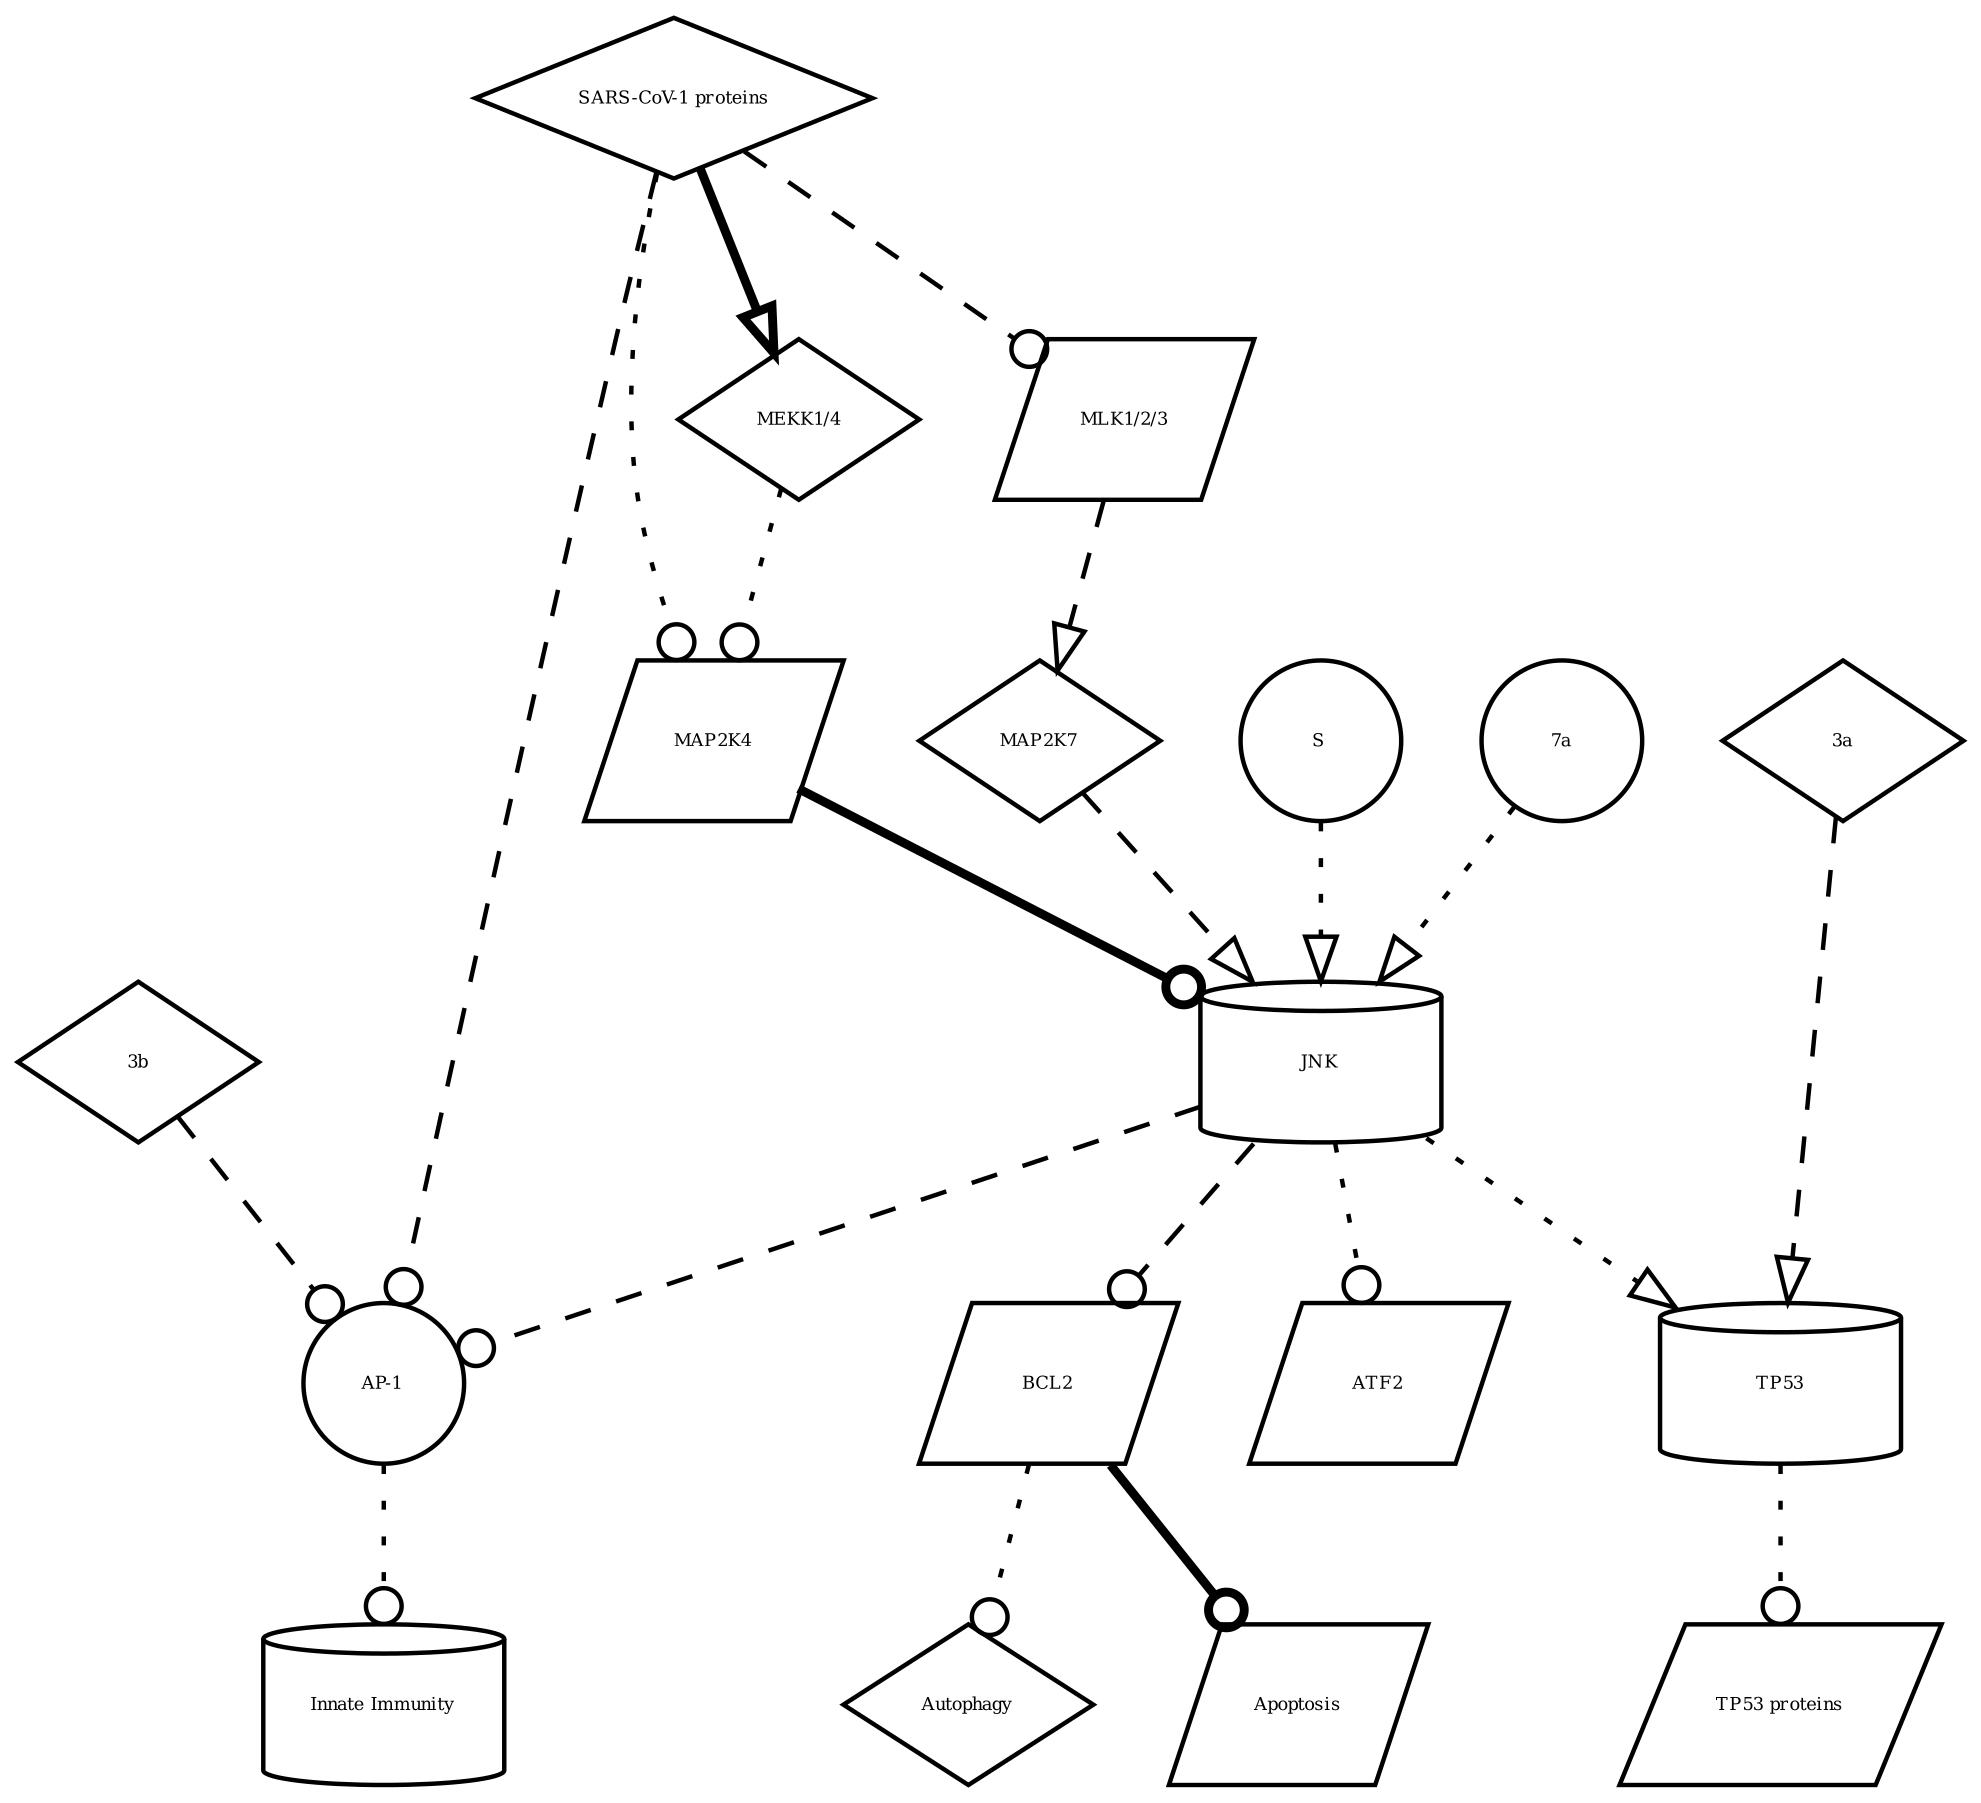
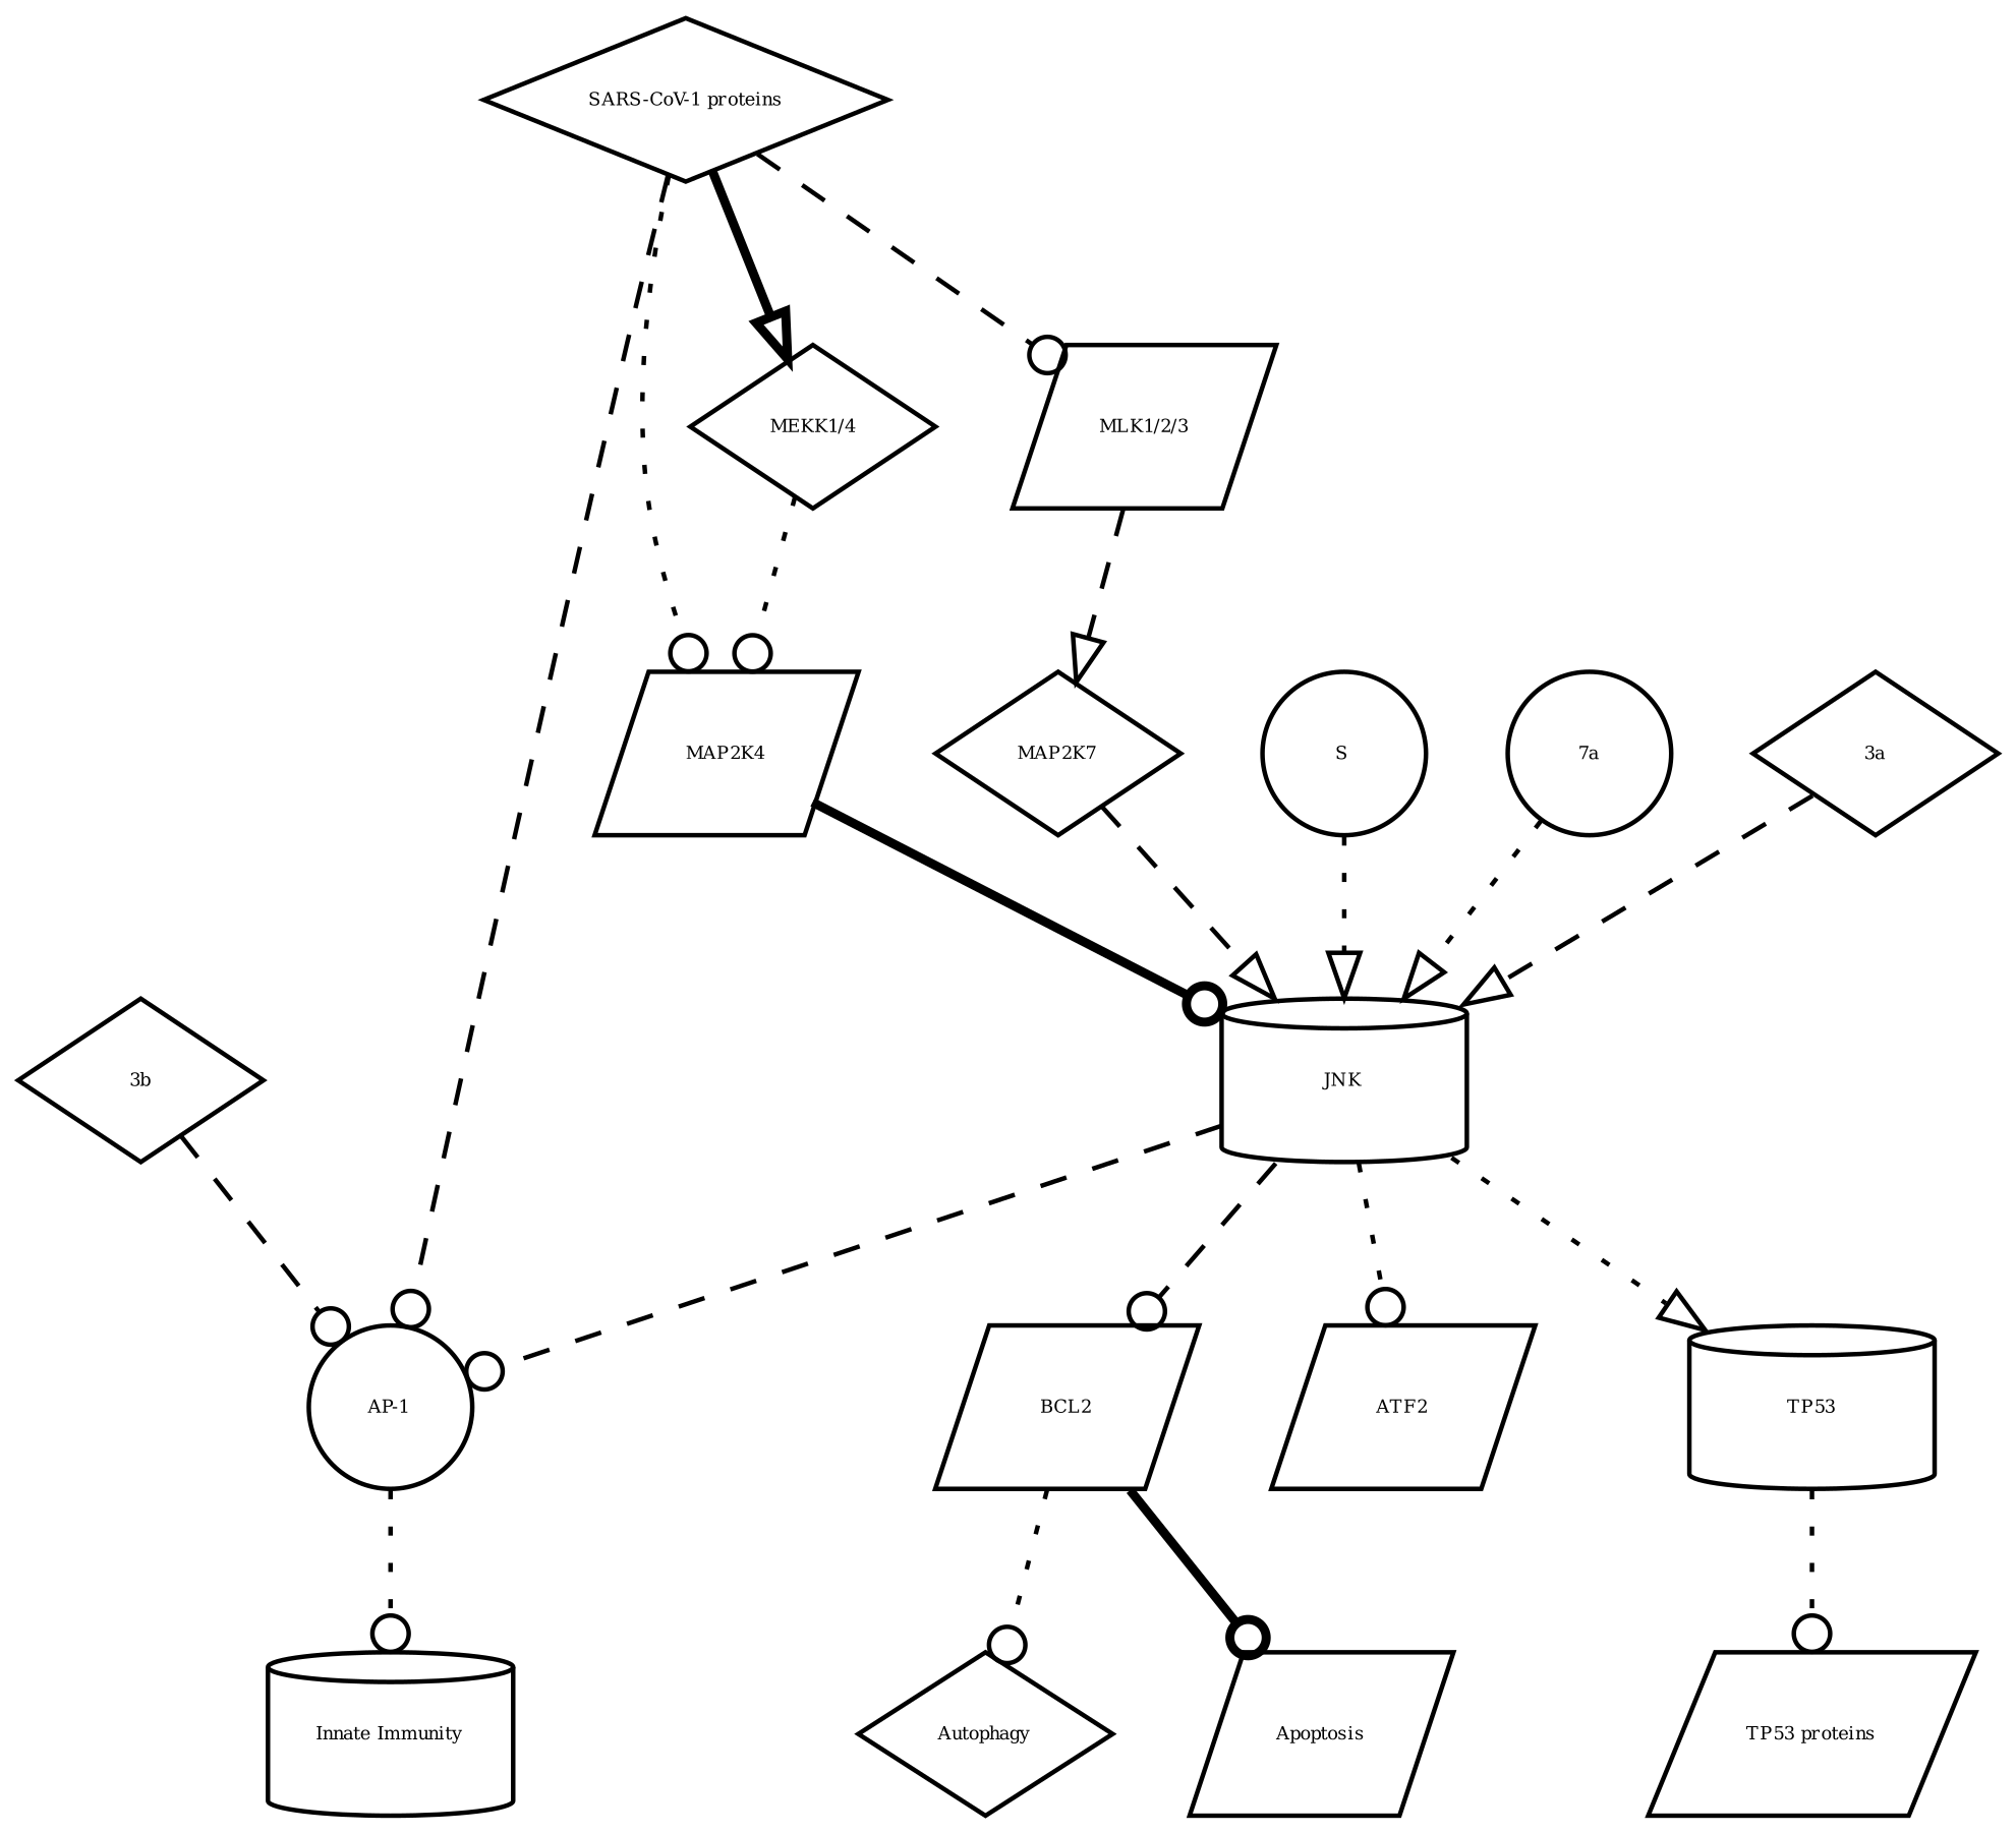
  strict digraph {
    node [bipartite=0 cls=macromolecule fontsize=4 shape=parallelogram]
    edge [arrowhead=odot interaction_type=stimulation style=dotted annotation="urn_miriam_pubmed_31226023|urn_miriam_taxonomy_694009|urn_miriam_taxonomy_392815"]
    n1 [annotation=urn_miriam_ncbigene_596 label=BCL2]
    n2 [annotation="urn_miriam_obo.go_GO%3A0006914" cls=phenotype label=Autophagy shape=diamond]
    n3 [annotation="urn_miriam_obo.go_GO%3A0006915" cls=phenotype label=Apoptosis]
    n4 [cls=complex label="AP-1" shape=circle]
    n5 [annotation="urn_miriam_obo.go_GO%3A0045087" cls=phenotype label="Innate Immunity" shape=cylinder]
    n6 [annotation=urn_miriam_ncbigene_7157 label=TP53 shape=cylinder]
    n7 [annotation="urn_miriam_obo.go_GO%3A0072331" cls=phenotype label="TP53 proteins"]
    n8 [cls=complex label=JNK shape=cylinder]
    n9 [annotation=urn_miriam_ncbigene_1386 label=ATF2]
    n10 [annotation=urn_miriam_ncbigene_5609 label=MAP2K7 shape=diamond]
    n11 [label=S shape=circle]
    n12 [annotation=urn_miriam_ncbigene_6416 label=MAP2K4]
    n13 [label="3b" shape=diamond]
    n14 [cls=complex label="SARS-CoV-1 proteins" shape=diamond]
    n15 [cls=complex label="MLK1/2/3"]
    n16 [cls=complex label="MEKK1/4" shape=diamond]
    n17 [label="3a" shape=diamond]
    n18 [label="7a" shape=circle]
    n1 -> n2 [interaction_type="necessary stimulation" annotation=""]
    n1 -> n3 [interaction_type=inhibition style=bold annotation=""]
    n4 -> n5 [interaction_type="necessary stimulation" annotation=""]
    n6 -> n7 [interaction_type="necessary stimulation" annotation=""]
    n8 -> n1 [annotation=urn_miriam_pubmed_10567572 style=dashed]
    n8 -> n4 [annotation="urn_miriam_pubmed_21561061|urn_miriam_taxonomy_694009" style=dashed]
    n8 -> n6 [annotation=urn_miriam_pubmed_9724739 arrowhead=onormal]
    n8 -> n9 [annotation=urn_miriam_pubmed_7824938]
    n10 -> n8 [annotation="urn_miriam_pubmed_17141229|urn_miriam_taxonomy_694009|urn_miriam_taxonomy_392815" arrowhead=onormal style=dashed]
    n11 -> n8 [annotation="urn_miriam_pubmed_17267381|urn_miriam_taxonomy_694009|urn_miriam_taxonomy_392815" arrowhead=onormal]
    n12 -> n8 [annotation="urn_miriam_pubmed_17141229|urn_miriam_taxonomy_694009|urn_miriam_taxonomy_392815" style=bold]
    n13 -> n4 [annotation="urn_miriam_pubmed_21561061|urn_miriam_taxonomy_694009" style=dashed]
    n14 -> n4 [style=dashed]
    n14 -> n12
    n14 -> n15 [annotation="urn_miriam_taxonomy_694009|urn_miriam_pubmed_31226023|urn_miriam_taxonomy_392815" style=dashed]
    n14 -> n16 [arrowhead=onormal style=bold]
    n15 -> n10 [arrowhead=onormal style=dashed]
    n16 -> n12
-   n17 -> n6 [annotation="urn_miriam_pubmed_17141229|urn_miriam_taxonomy_694009|urn_miriam_taxonomy_392815" arrowhead=onormal style=dashed]
+   n17 -> n8 [annotation="urn_miriam_pubmed_17141229|urn_miriam_taxonomy_694009|urn_miriam_taxonomy_392815" arrowhead=onormal style=dashed]
    n18 -> n8 [annotation="urn_miriam_pubmed_17141229|urn_miriam_taxonomy_694009|urn_miriam_taxonomy_392815" arrowhead=onormal]
  }
